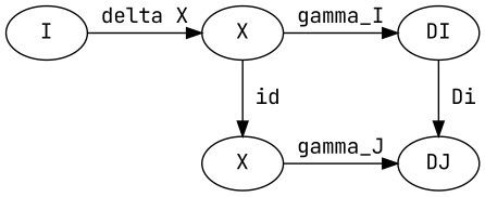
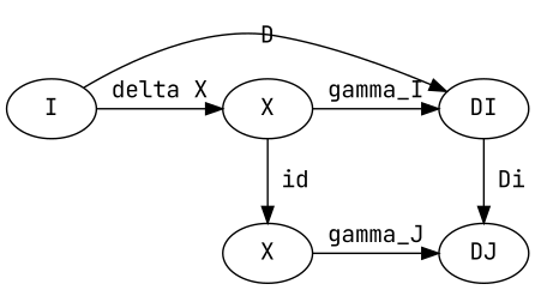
  digraph {
    fontname="JetBrains Mono"
    node [fontname="JetBrains Mono"]
    edge [fontname="JetBrains Mono"]
    I
    n2 [label=X]
    DI
    n4 [label=X]
    DJ
    subgraph sub_1 {
      rank=same
      I
      n2
      DI
    }
    subgraph sub_2 {
      rank=same
      n4
      DJ
    }
    I -> n2 [label="delta X"]
+   I -> DI [label=D]
    n2 -> DI [label=gamma_I]
    n2 -> n4 [label=" id"]
    DI -> DJ [label=" Di"]
    n4 -> DJ [label=gamma_J]
  }
